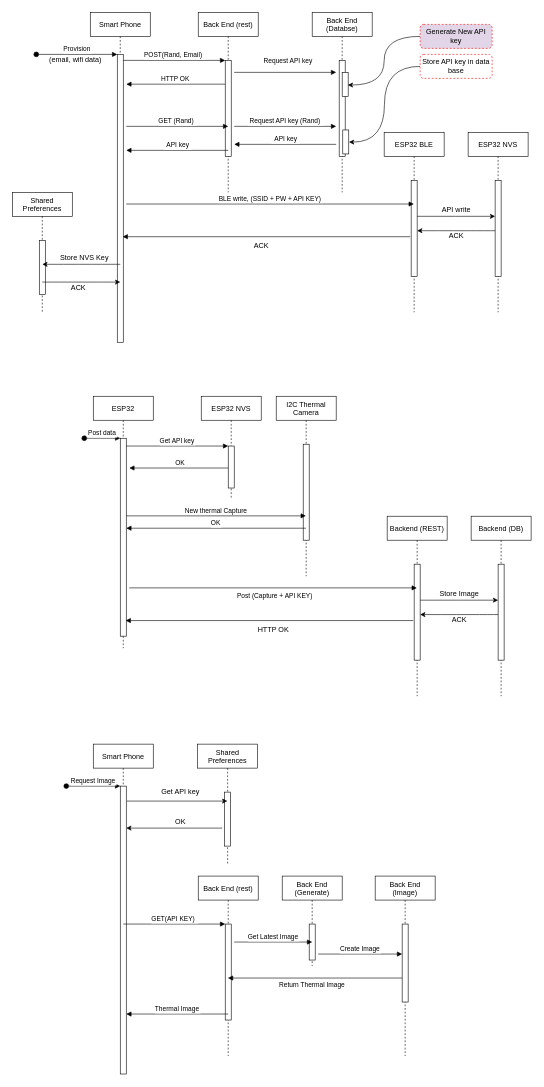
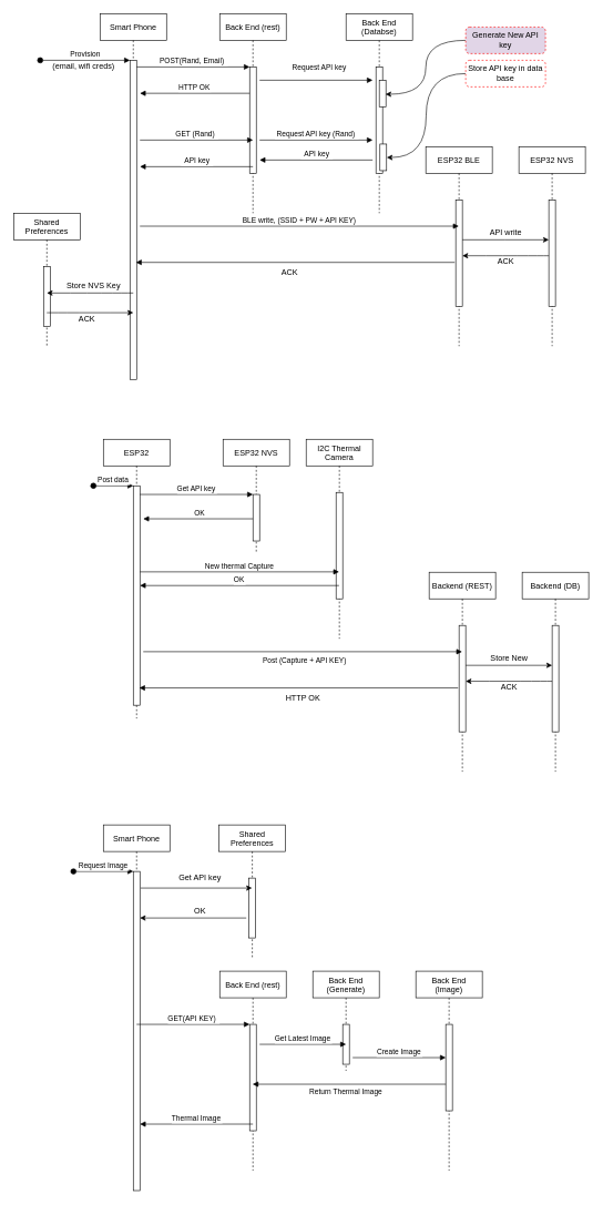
  <mxCell id="0" />
  <mxCell id="1" parent="0" />
  <mxCell id="2" value="Smart Phone" style="shape=umlLifeline;perimeter=lifelinePerimeter;container=1;collapsible=0;recursiveResize=0;rounded=0;shadow=0;strokeWidth=1;" parent="1" vertex="1"><mxGeometry x="150" y="20" width="100" height="550" as="geometry" /></mxCell>
  <mxCell id="3" value="" style="points=[];perimeter=orthogonalPerimeter;rounded=0;shadow=0;strokeWidth=1;" parent="2" vertex="1"><mxGeometry x="45" y="70" width="10" height="480" as="geometry" /></mxCell>
  <mxCell id="4" value="Provision" style="verticalAlign=bottom;startArrow=oval;endArrow=block;startSize=8;shadow=0;strokeWidth=1;" parent="2" target="3" edge="1"><mxGeometry relative="1" as="geometry"><mxPoint x="-90" y="70" as="sourcePoint" /></mxGeometry></mxCell>
  <mxCell id="5" value="Back End (rest)" style="shape=umlLifeline;perimeter=lifelinePerimeter;container=1;collapsible=0;recursiveResize=0;rounded=0;shadow=0;strokeWidth=1;" parent="1" vertex="1"><mxGeometry x="330" y="20" width="100" height="300" as="geometry" /></mxCell>
  <mxCell id="6" value="" style="points=[];perimeter=orthogonalPerimeter;rounded=0;shadow=0;strokeWidth=1;" parent="5" vertex="1"><mxGeometry x="45" y="80" width="10" height="160" as="geometry" /></mxCell>
  <mxCell id="7" value="POST(Rand, Email) " style="verticalAlign=bottom;endArrow=block;entryX=0;entryY=0;shadow=0;strokeWidth=1;" parent="1" source="3" target="6" edge="1"><mxGeometry relative="1" as="geometry"><mxPoint x="305" y="100" as="sourcePoint" /></mxGeometry></mxCell>
  <mxCell id="8" value="HTTP OK" style="verticalAlign=bottom;endArrow=block;shadow=0;strokeWidth=1;" parent="1" edge="1"><mxGeometry relative="1" as="geometry"><mxPoint x="375" y="139.66" as="sourcePoint" /><mxPoint x="210" y="139.66" as="targetPoint" /></mxGeometry></mxCell>
  <mxCell id="9" value="Request API key" style="verticalAlign=bottom;endArrow=block;entryX=0;entryY=0;shadow=0;strokeWidth=1;" edge="1" parent="1"><mxGeometry x="0.059" y="10" relative="1" as="geometry"><mxPoint x="390" y="120" as="sourcePoint" /><mxPoint x="560" y="120" as="targetPoint" /><mxPoint as="offset" /></mxGeometry></mxCell>
  <mxCell id="10" value="Back End &#10;(Databse)" style="shape=umlLifeline;perimeter=lifelinePerimeter;container=1;collapsible=0;recursiveResize=0;rounded=0;shadow=0;strokeWidth=1;" vertex="1" parent="1"><mxGeometry x="520" y="20" width="100" height="300" as="geometry" /></mxCell>
  <mxCell id="11" value="" style="points=[];perimeter=orthogonalPerimeter;rounded=0;shadow=0;strokeWidth=1;" vertex="1" parent="10"><mxGeometry x="45" y="80" width="10" height="160" as="geometry" /></mxCell>
  <mxCell id="12" value="" style="points=[];perimeter=orthogonalPerimeter;rounded=0;shadow=0;strokeWidth=1;" vertex="1" parent="1"><mxGeometry x="570" y="120" width="10" height="40" as="geometry" /></mxCell>
  <mxCell id="13" style="edgeStyle=orthogonalEdgeStyle;orthogonalLoop=1;jettySize=auto;html=1;entryX=0.934;entryY=0.527;entryDx=0;entryDy=0;entryPerimeter=0;curved=1;" edge="1" parent="1" source="14" target="12"><mxGeometry relative="1" as="geometry" /></mxCell>
  <mxCell id="14" value="Generate New API key" style="rounded=1;whiteSpace=wrap;html=1;dashed=1;strokeColor=#FF0000;fillColor=#e1d5e7;" vertex="1" parent="1"><mxGeometry x="700" y="40" width="120" height="40" as="geometry" /></mxCell>
  <mxCell id="15" value="GET (Rand) " style="verticalAlign=bottom;endArrow=block;entryX=0;entryY=0;shadow=0;strokeWidth=1;" edge="1" parent="1"><mxGeometry relative="1" as="geometry"><mxPoint x="210" y="210" as="sourcePoint" /><mxPoint x="380" y="210" as="targetPoint" /></mxGeometry></mxCell>
  <mxCell id="16" value=" Request API key (Rand) " style="verticalAlign=bottom;endArrow=block;entryX=0;entryY=0;shadow=0;strokeWidth=1;" edge="1" parent="1"><mxGeometry relative="1" as="geometry"><mxPoint x="390" y="210" as="sourcePoint" /><mxPoint x="560" y="210" as="targetPoint" /></mxGeometry></mxCell>
  <mxCell id="17" value="  API key " style="verticalAlign=bottom;endArrow=block;entryX=0;entryY=0;shadow=0;strokeWidth=1;" edge="1" parent="1"><mxGeometry relative="1" as="geometry"><mxPoint x="560" y="240" as="sourcePoint" /><mxPoint x="390" y="240" as="targetPoint" /></mxGeometry></mxCell>
  <mxCell id="18" value="  API key " style="verticalAlign=bottom;endArrow=block;entryX=0;entryY=0;shadow=0;strokeWidth=1;" edge="1" parent="1"><mxGeometry relative="1" as="geometry"><mxPoint x="380" y="250" as="sourcePoint" /><mxPoint x="210" y="250" as="targetPoint" /></mxGeometry></mxCell>
  <mxCell id="19" value="ESP32 BLE" style="shape=umlLifeline;perimeter=lifelinePerimeter;container=1;collapsible=0;recursiveResize=0;rounded=0;shadow=0;strokeWidth=1;" vertex="1" parent="1"><mxGeometry x="640" y="220" width="100" height="300" as="geometry" /></mxCell>
  <mxCell id="20" value="" style="points=[];perimeter=orthogonalPerimeter;rounded=0;shadow=0;strokeWidth=1;" vertex="1" parent="19"><mxGeometry x="45" y="80" width="10" height="160" as="geometry" /></mxCell>
  <mxCell id="21" value="BLE write, (SSID + PW + API KEY)" style="verticalAlign=bottom;endArrow=block;shadow=0;strokeWidth=1;" edge="1" parent="1" target="19"><mxGeometry relative="1" as="geometry"><mxPoint x="210" y="339.5" as="sourcePoint" /><mxPoint x="380" y="339.5" as="targetPoint" /></mxGeometry></mxCell>
  <mxCell id="22" value="ESP32 NVS" style="shape=umlLifeline;perimeter=lifelinePerimeter;container=1;collapsible=0;recursiveResize=0;rounded=0;shadow=0;strokeWidth=1;" vertex="1" parent="1"><mxGeometry x="780" y="220" width="100" height="300" as="geometry" /></mxCell>
  <mxCell id="23" value="" style="points=[];perimeter=orthogonalPerimeter;rounded=0;shadow=0;strokeWidth=1;" vertex="1" parent="22"><mxGeometry x="45" y="80" width="10" height="160" as="geometry" /></mxCell>
  <mxCell id="24" style="edgeStyle=orthogonalEdgeStyle;curved=1;orthogonalLoop=1;jettySize=auto;html=1;" edge="1" parent="1" source="20" target="23"><mxGeometry relative="1" as="geometry"><Array as="points"><mxPoint x="760" y="360" /><mxPoint x="760" y="360" /></Array></mxGeometry></mxCell>
  <mxCell id="25" value="API write" style="text;html=1;align=center;verticalAlign=middle;resizable=0;points=[];autosize=1;" vertex="1" parent="1"><mxGeometry x="725" y="340" width="70" height="20" as="geometry" /></mxCell>
  <mxCell id="26" style="edgeStyle=orthogonalEdgeStyle;curved=1;orthogonalLoop=1;jettySize=auto;html=1;" edge="1" parent="1"><mxGeometry relative="1" as="geometry"><mxPoint x="825" y="384" as="sourcePoint" /><mxPoint x="695" y="384" as="targetPoint" /></mxGeometry></mxCell>
  <mxCell id="27" value="ACK" style="text;html=1;align=center;verticalAlign=middle;resizable=0;points=[];autosize=1;" vertex="1" parent="1"><mxGeometry x="740" y="383" width="40" height="20" as="geometry" /></mxCell>
  <mxCell id="28" value="ACK" style="text;html=1;align=center;verticalAlign=middle;resizable=0;points=[];autosize=1;" vertex="1" parent="1"><mxGeometry x="415" y="400" width="40" height="20" as="geometry" /></mxCell>
  <mxCell id="29" value="" style="verticalAlign=bottom;endArrow=block;shadow=0;strokeWidth=1;" edge="1" parent="1"><mxGeometry relative="1" as="geometry"><mxPoint x="683.5" y="394" as="sourcePoint" /><mxPoint x="204" y="394" as="targetPoint" /></mxGeometry></mxCell>
  <mxCell id="30" value="Shared &#10;Preferences" style="shape=umlLifeline;perimeter=lifelinePerimeter;container=1;collapsible=0;recursiveResize=0;rounded=0;shadow=0;strokeWidth=1;" vertex="1" parent="1"><mxGeometry x="20" y="320" width="100" height="200" as="geometry" /></mxCell>
  <mxCell id="31" value="" style="points=[];perimeter=orthogonalPerimeter;rounded=0;shadow=0;strokeWidth=1;" vertex="1" parent="30"><mxGeometry x="45" y="80" width="10" height="90" as="geometry" /></mxCell>
  <mxCell id="32" style="edgeStyle=orthogonalEdgeStyle;curved=1;orthogonalLoop=1;jettySize=auto;html=1;" edge="1" parent="1"><mxGeometry relative="1" as="geometry"><mxPoint x="200" y="440" as="sourcePoint" /><mxPoint x="70" y="440" as="targetPoint" /></mxGeometry></mxCell>
  <mxCell id="33" style="edgeStyle=orthogonalEdgeStyle;curved=1;orthogonalLoop=1;jettySize=auto;html=1;" edge="1" parent="1"><mxGeometry relative="1" as="geometry"><mxPoint x="70" y="469.66" as="sourcePoint" /><mxPoint x="200" y="469.66" as="targetPoint" /></mxGeometry></mxCell>
  <mxCell id="34" value="Store NVS Key" style="text;html=1;align=center;verticalAlign=middle;resizable=0;points=[];autosize=1;" vertex="1" parent="1"><mxGeometry x="95" y="420" width="90" height="20" as="geometry" /></mxCell>
  <mxCell id="35" value="" style="points=[];perimeter=orthogonalPerimeter;rounded=0;shadow=0;strokeWidth=1;" vertex="1" parent="1"><mxGeometry x="571" y="216" width="10" height="40" as="geometry" /></mxCell>
  <mxCell id="36" style="edgeStyle=orthogonalEdgeStyle;orthogonalLoop=1;jettySize=auto;html=1;entryX=1.029;entryY=0.507;entryDx=0;entryDy=0;entryPerimeter=0;curved=1;" edge="1" parent="1" source="37" target="35"><mxGeometry relative="1" as="geometry" /></mxCell>
  <mxCell id="37" value="Store API key in data base" style="rounded=1;whiteSpace=wrap;html=1;dashed=1;strokeColor=#FF0000;" vertex="1" parent="1"><mxGeometry x="700" y="90" width="120" height="40" as="geometry" /></mxCell>
  <mxCell id="38" value="ACK" style="text;html=1;align=center;verticalAlign=middle;resizable=0;points=[];autosize=1;" vertex="1" parent="1"><mxGeometry x="110" y="470" width="40" height="20" as="geometry" /></mxCell>
  <mxCell id="39" value="ESP32" style="shape=umlLifeline;perimeter=lifelinePerimeter;container=1;collapsible=0;recursiveResize=0;rounded=0;shadow=0;strokeWidth=1;" vertex="1" parent="1"><mxGeometry x="155" y="660" width="100" height="420" as="geometry" /></mxCell>
  <mxCell id="40" value="" style="points=[];perimeter=orthogonalPerimeter;rounded=0;shadow=0;strokeWidth=1;" vertex="1" parent="39"><mxGeometry x="45" y="70" width="10" height="330" as="geometry" /></mxCell>
  <mxCell id="41" value="Post data" style="verticalAlign=bottom;startArrow=oval;endArrow=block;startSize=8;shadow=0;strokeWidth=1;" edge="1" parent="39" target="40"><mxGeometry relative="1" as="geometry"><mxPoint x="-15" y="70" as="sourcePoint" /></mxGeometry></mxCell>
  <mxCell id="42" value="ESP32 NVS" style="shape=umlLifeline;perimeter=lifelinePerimeter;container=1;collapsible=0;recursiveResize=0;rounded=0;shadow=0;strokeWidth=1;" vertex="1" parent="1"><mxGeometry x="335" y="660" width="100" height="170" as="geometry" /></mxCell>
  <mxCell id="43" value="" style="points=[];perimeter=orthogonalPerimeter;rounded=0;shadow=0;strokeWidth=1;" vertex="1" parent="42"><mxGeometry x="45" y="83" width="10" height="70" as="geometry" /></mxCell>
  <mxCell id="44" value="Get API key" style="verticalAlign=bottom;endArrow=block;entryX=0;entryY=0;shadow=0;strokeWidth=1;" edge="1" parent="1" source="40" target="43"><mxGeometry relative="1" as="geometry"><mxPoint x="310" y="740" as="sourcePoint" /></mxGeometry></mxCell>
  <mxCell id="45" value="OK" style="verticalAlign=bottom;endArrow=block;shadow=0;strokeWidth=1;" edge="1" parent="1"><mxGeometry x="-0.03" relative="1" as="geometry"><mxPoint x="380" y="779.66" as="sourcePoint" /><mxPoint x="215" y="779.66" as="targetPoint" /><mxPoint as="offset" /></mxGeometry></mxCell>
  <mxCell id="46" value="I2C Thermal &#10;Camera" style="shape=umlLifeline;perimeter=lifelinePerimeter;container=1;collapsible=0;recursiveResize=0;rounded=0;shadow=0;strokeWidth=1;" vertex="1" parent="1"><mxGeometry x="460" y="660" width="100" height="300" as="geometry" /></mxCell>
  <mxCell id="47" value="" style="points=[];perimeter=orthogonalPerimeter;rounded=0;shadow=0;strokeWidth=1;" vertex="1" parent="46"><mxGeometry x="45" y="80" width="10" height="160" as="geometry" /></mxCell>
  <mxCell id="48" value="Backend (REST)" style="shape=umlLifeline;perimeter=lifelinePerimeter;container=1;collapsible=0;recursiveResize=0;rounded=0;shadow=0;strokeWidth=1;" vertex="1" parent="1"><mxGeometry x="645" y="860" width="100" height="300" as="geometry" /></mxCell>
  <mxCell id="49" value="" style="points=[];perimeter=orthogonalPerimeter;rounded=0;shadow=0;strokeWidth=1;" vertex="1" parent="48"><mxGeometry x="45" y="80" width="10" height="160" as="geometry" /></mxCell>
  <mxCell id="50" value="Post (Capture + API KEY)" style="verticalAlign=bottom;endArrow=block;shadow=0;strokeWidth=1;" edge="1" parent="1" target="48"><mxGeometry x="0.014" y="-21" relative="1" as="geometry"><mxPoint x="215" y="979.5" as="sourcePoint" /><mxPoint x="385" y="979.5" as="targetPoint" /><mxPoint y="1" as="offset" /></mxGeometry></mxCell>
  <mxCell id="51" value="Backend (DB)" style="shape=umlLifeline;perimeter=lifelinePerimeter;container=1;collapsible=0;recursiveResize=0;rounded=0;shadow=0;strokeWidth=1;" vertex="1" parent="1"><mxGeometry x="785" y="860" width="100" height="300" as="geometry" /></mxCell>
  <mxCell id="52" value="" style="points=[];perimeter=orthogonalPerimeter;rounded=0;shadow=0;strokeWidth=1;" vertex="1" parent="51"><mxGeometry x="45" y="80" width="10" height="160" as="geometry" /></mxCell>
  <mxCell id="53" style="edgeStyle=orthogonalEdgeStyle;curved=1;orthogonalLoop=1;jettySize=auto;html=1;" edge="1" parent="1" source="49" target="52"><mxGeometry relative="1" as="geometry"><Array as="points"><mxPoint x="765" y="1000" /><mxPoint x="765" y="1000" /></Array></mxGeometry></mxCell>
- <mxCell id="54" value="Store Image" style="text;html=1;align=center;verticalAlign=middle;resizable=0;points=[];autosize=1;" vertex="1" parent="1"><mxGeometry x="725" y="980" width="80" height="20" as="geometry" /></mxCell>
+ <mxCell id="54" value="Store New" style="text;html=1;align=center;verticalAlign=middle;resizable=0;points=[];autosize=1;" vertex="1" parent="1"><mxGeometry x="725" y="980" width="80" height="20" as="geometry" /></mxCell>
  <mxCell id="55" style="edgeStyle=orthogonalEdgeStyle;curved=1;orthogonalLoop=1;jettySize=auto;html=1;" edge="1" parent="1"><mxGeometry relative="1" as="geometry"><mxPoint x="830" y="1024" as="sourcePoint" /><mxPoint x="700" y="1024" as="targetPoint" /></mxGeometry></mxCell>
  <mxCell id="56" value="ACK" style="text;html=1;align=center;verticalAlign=middle;resizable=0;points=[];autosize=1;" vertex="1" parent="1"><mxGeometry x="745" y="1023" width="40" height="20" as="geometry" /></mxCell>
  <mxCell id="57" value="HTTP OK" style="text;html=1;align=center;verticalAlign=middle;resizable=0;points=[];autosize=1;" vertex="1" parent="1"><mxGeometry x="420" y="1040" width="70" height="20" as="geometry" /></mxCell>
  <mxCell id="58" value="" style="verticalAlign=bottom;endArrow=block;shadow=0;strokeWidth=1;" edge="1" parent="1"><mxGeometry relative="1" as="geometry"><mxPoint x="688.5" y="1034" as="sourcePoint" /><mxPoint x="209" y="1034" as="targetPoint" /></mxGeometry></mxCell>
  <mxCell id="59" value="New thermal Capture" style="verticalAlign=bottom;endArrow=block;shadow=0;strokeWidth=1;" edge="1" parent="1" target="46"><mxGeometry relative="1" as="geometry"><mxPoint x="210" y="859.43" as="sourcePoint" /><mxPoint x="380" y="859.43" as="targetPoint" /></mxGeometry></mxCell>
  <mxCell id="60" value="OK" style="verticalAlign=bottom;endArrow=block;shadow=0;strokeWidth=1;" edge="1" parent="1"><mxGeometry relative="1" as="geometry"><mxPoint x="509.5" y="880" as="sourcePoint" /><mxPoint x="210" y="880" as="targetPoint" /></mxGeometry></mxCell>
  <mxCell id="61" value="Smart Phone" style="shape=umlLifeline;perimeter=lifelinePerimeter;container=1;collapsible=0;recursiveResize=0;rounded=0;shadow=0;strokeWidth=1;" vertex="1" parent="1"><mxGeometry x="155" y="1240" width="100" height="550" as="geometry" /></mxCell>
  <mxCell id="62" value="" style="points=[];perimeter=orthogonalPerimeter;rounded=0;shadow=0;strokeWidth=1;" vertex="1" parent="61"><mxGeometry x="45" y="70" width="10" height="480" as="geometry" /></mxCell>
  <mxCell id="63" value="Request Image" style="verticalAlign=bottom;startArrow=oval;endArrow=block;startSize=8;shadow=0;strokeWidth=1;" edge="1" parent="61" target="62"><mxGeometry relative="1" as="geometry"><mxPoint x="-45" y="70" as="sourcePoint" /></mxGeometry></mxCell>
  <mxCell id="64" value="Back End (rest)" style="shape=umlLifeline;perimeter=lifelinePerimeter;container=1;collapsible=0;recursiveResize=0;rounded=0;shadow=0;strokeWidth=1;" vertex="1" parent="1"><mxGeometry x="330" y="1460" width="100" height="300" as="geometry" /></mxCell>
  <mxCell id="65" value="" style="points=[];perimeter=orthogonalPerimeter;rounded=0;shadow=0;strokeWidth=1;" vertex="1" parent="64"><mxGeometry x="45" y="80" width="10" height="160" as="geometry" /></mxCell>
  <mxCell id="66" value="GET(API KEY) " style="verticalAlign=bottom;endArrow=block;entryX=0;entryY=0;shadow=0;strokeWidth=1;" edge="1" parent="1" target="65"><mxGeometry relative="1" as="geometry"><mxPoint x="205" y="1540" as="sourcePoint" /></mxGeometry></mxCell>
  <mxCell id="67" value="Back End &#10;(Generate)" style="shape=umlLifeline;perimeter=lifelinePerimeter;container=1;collapsible=0;recursiveResize=0;rounded=0;shadow=0;strokeWidth=1;" vertex="1" parent="1"><mxGeometry x="470" y="1460" width="100" height="150" as="geometry" /></mxCell>
  <mxCell id="68" value="" style="points=[];perimeter=orthogonalPerimeter;rounded=0;shadow=0;strokeWidth=1;" vertex="1" parent="67"><mxGeometry x="45" y="80" width="10" height="60" as="geometry" /></mxCell>
  <mxCell id="69" value="Thermal Image" style="verticalAlign=bottom;endArrow=block;entryX=0;entryY=0;shadow=0;strokeWidth=1;" edge="1" parent="1"><mxGeometry relative="1" as="geometry"><mxPoint x="380" y="1690" as="sourcePoint" /><mxPoint x="210" y="1690" as="targetPoint" /></mxGeometry></mxCell>
  <mxCell id="70" value="Shared &#10;Preferences" style="shape=umlLifeline;perimeter=lifelinePerimeter;container=1;collapsible=0;recursiveResize=0;rounded=0;shadow=0;strokeWidth=1;" vertex="1" parent="1"><mxGeometry x="329" y="1240" width="100" height="200" as="geometry" /></mxCell>
  <mxCell id="71" value="" style="points=[];perimeter=orthogonalPerimeter;rounded=0;shadow=0;strokeWidth=1;" vertex="1" parent="70"><mxGeometry x="45" y="80" width="10" height="90" as="geometry" /></mxCell>
  <mxCell id="72" value="" style="endArrow=classic;html=1;exitX=1.1;exitY=0.052;exitDx=0;exitDy=0;exitPerimeter=0;" edge="1" parent="1" source="62" target="70"><mxGeometry width="50" height="50" relative="1" as="geometry"><mxPoint x="320" y="1510" as="sourcePoint" /><mxPoint x="370" y="1460" as="targetPoint" /></mxGeometry></mxCell>
  <mxCell id="73" value="" style="endArrow=classic;html=1;" edge="1" parent="1"><mxGeometry width="50" height="50" relative="1" as="geometry"><mxPoint x="370" y="1380" as="sourcePoint" /><mxPoint x="210" y="1380" as="targetPoint" /></mxGeometry></mxCell>
  <mxCell id="74" value="Get API key" style="text;html=1;align=center;verticalAlign=middle;resizable=0;points=[];autosize=1;" vertex="1" parent="1"><mxGeometry x="260" y="1310" width="80" height="20" as="geometry" /></mxCell>
  <mxCell id="75" value="OK" style="text;html=1;align=center;verticalAlign=middle;resizable=0;points=[];autosize=1;" vertex="1" parent="1"><mxGeometry x="285" y="1360" width="30" height="20" as="geometry" /></mxCell>
  <mxCell id="76" value="Get Latest Image" style="verticalAlign=bottom;endArrow=block;shadow=0;strokeWidth=1;" edge="1" parent="1"><mxGeometry relative="1" as="geometry"><mxPoint x="390" y="1570" as="sourcePoint" /><mxPoint x="520" y="1570" as="targetPoint" /></mxGeometry></mxCell>
  <mxCell id="77" value="Back End &#10;(Image)" style="shape=umlLifeline;perimeter=lifelinePerimeter;container=1;collapsible=0;recursiveResize=0;rounded=0;shadow=0;strokeWidth=1;" vertex="1" parent="1"><mxGeometry x="625" y="1460" width="100" height="300" as="geometry" /></mxCell>
  <mxCell id="78" value="" style="points=[];perimeter=orthogonalPerimeter;rounded=0;shadow=0;strokeWidth=1;" vertex="1" parent="77"><mxGeometry x="45" y="80" width="10" height="130" as="geometry" /></mxCell>
  <mxCell id="79" value="Create Image" style="verticalAlign=bottom;endArrow=block;shadow=0;strokeWidth=1;" edge="1" parent="1" target="78"><mxGeometry relative="1" as="geometry"><mxPoint x="530" y="1590" as="sourcePoint" /><mxPoint x="660" y="1590" as="targetPoint" /></mxGeometry></mxCell>
  <mxCell id="80" value="Return Thermal Image" style="verticalAlign=bottom;endArrow=block;shadow=0;strokeWidth=1;" edge="1" parent="1" target="64"><mxGeometry x="0.034" y="20" relative="1" as="geometry"><mxPoint x="670" y="1630" as="sourcePoint" /><mxPoint x="530" y="1630" as="targetPoint" /><mxPoint as="offset" /></mxGeometry></mxCell>
- <mxCell id="81" value="(email, wifi data)" style="text;html=1;align=center;verticalAlign=middle;resizable=0;points=[];autosize=1;" vertex="1" parent="1"><mxGeometry x="70" y="90" width="110" height="20" as="geometry" /></mxCell>
+ <mxCell id="81" value="(email, wifi creds)" style="text;html=1;align=center;verticalAlign=middle;resizable=0;points=[];autosize=1;" vertex="1" parent="1"><mxGeometry x="70" y="90" width="110" height="20" as="geometry" /></mxCell>
